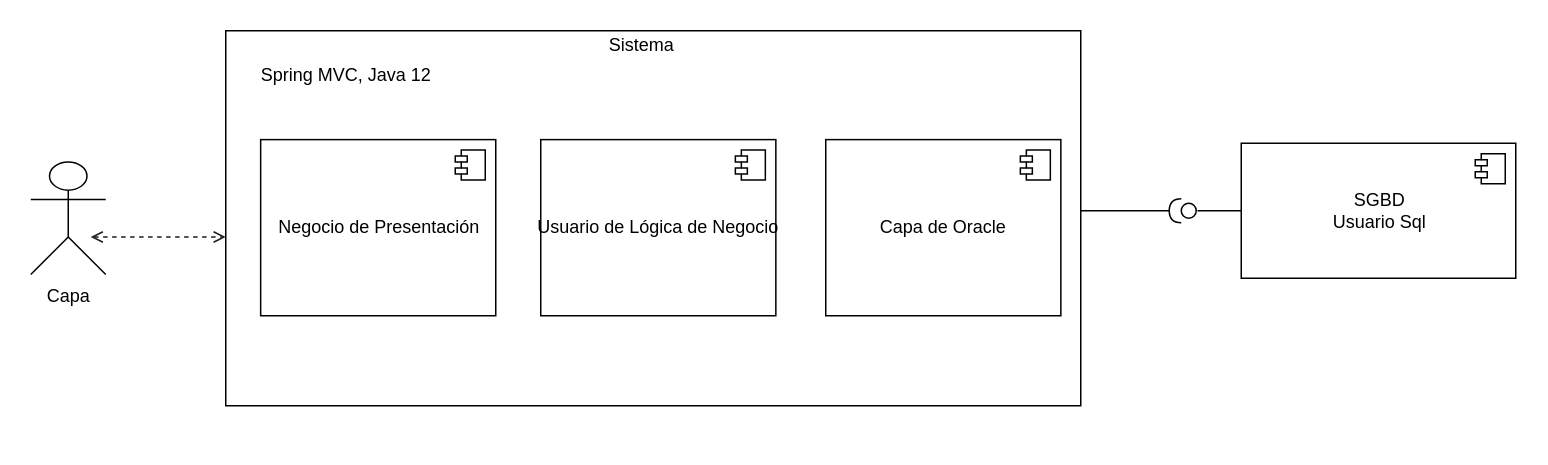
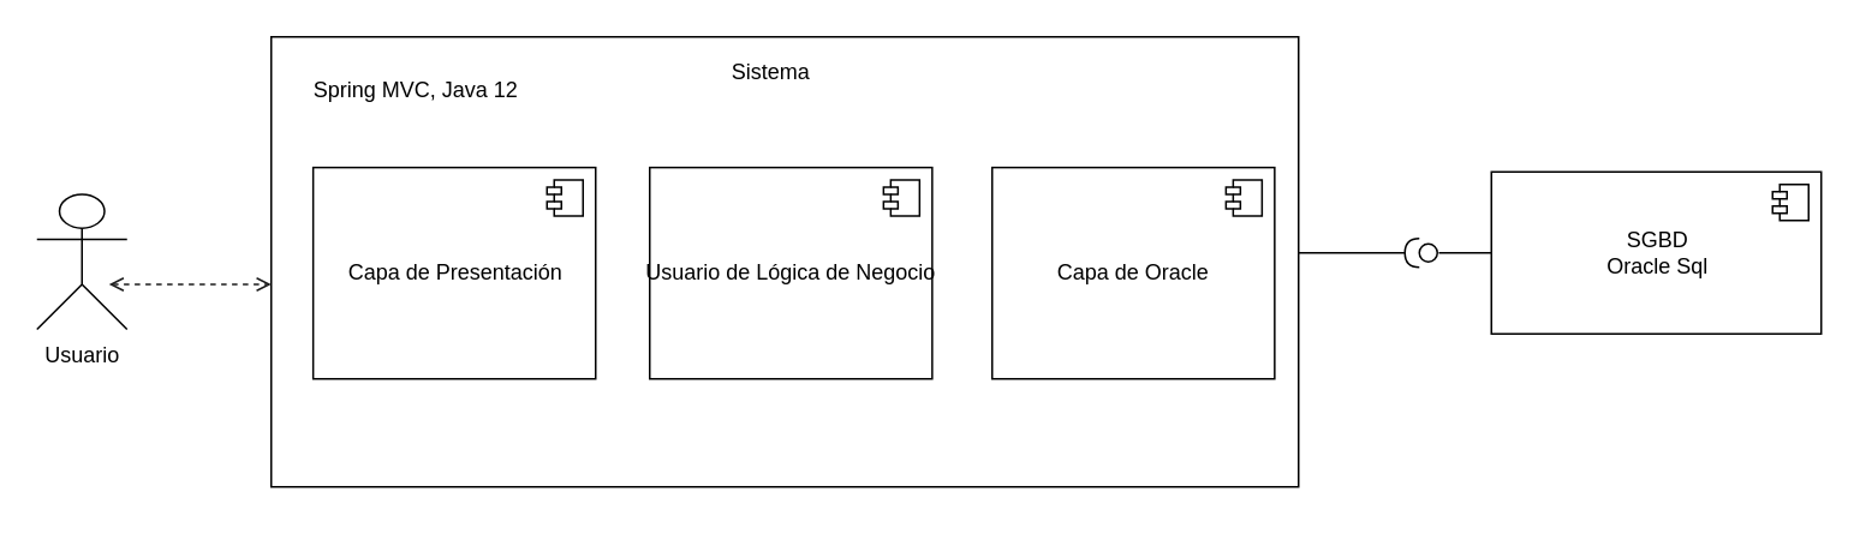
  <mxCell id="0" />
  <mxCell id="1" parent="0" />
- <mxCell id="2" value="Capa" style="shape=umlActor;verticalLabelPosition=bottom;verticalAlign=top;html=1;" vertex="1" parent="1"><mxGeometry x="20" y="107.5" width="50" height="75" as="geometry" /></mxCell>
+ <mxCell id="2" value="Usuario" style="shape=umlActor;verticalLabelPosition=bottom;verticalAlign=top;html=1;" vertex="1" parent="1"><mxGeometry x="20" y="107.5" width="50" height="75" as="geometry" /></mxCell>
  <mxCell id="3" style="edgeStyle=orthogonalEdgeStyle;rounded=0;orthogonalLoop=1;jettySize=auto;html=1;exitX=0;exitY=0.5;exitDx=0;exitDy=0;entryX=1.077;entryY=0.558;entryDx=0;entryDy=0;entryPerimeter=0;endArrow=none;endFill=0;" edge="1" parent="1" source="4" target="17"><mxGeometry relative="1" as="geometry" /></mxCell>
- <mxCell id="4" value="SGBD&lt;br&gt;Usuario Sql" style="html=1;dropTarget=0;" vertex="1" parent="1"><mxGeometry x="827" y="95" width="183" height="90" as="geometry" /></mxCell>
+ <mxCell id="4" value="SGBD&lt;br&gt;Oracle Sql" style="html=1;dropTarget=0;" vertex="1" parent="1"><mxGeometry x="827" y="95" width="183" height="90" as="geometry" /></mxCell>
  <mxCell id="5" value="" style="shape=module;jettyWidth=8;jettyHeight=4;" vertex="1" parent="4"><mxGeometry x="1" width="20" height="20" relative="1" as="geometry"><mxPoint x="-27" y="7" as="offset" /></mxGeometry></mxCell>
  <mxCell id="6" value="" style="group" vertex="1" connectable="0" parent="1"><mxGeometry x="150" y="20" width="570" height="267.42" as="geometry" /></mxCell>
  <mxCell id="7" value="&lt;p style=&quot;line-height: 120%&quot;&gt;&lt;br&gt;&lt;/p&gt;" style="html=1;" vertex="1" parent="6"><mxGeometry width="570.0" height="250.0" as="geometry" /></mxCell>
- <mxCell id="8" value="Sistema" style="text;html=1;align=center;verticalAlign=middle;resizable=0;points=[];autosize=1;" vertex="1" parent="6"><mxGeometry x="247.0" width="60" height="20" as="geometry" /></mxCell>
- <mxCell id="9" value="Negocio de Presentación" style="html=1;dropTarget=0;" vertex="1" parent="6"><mxGeometry x="23.27" y="72.58" width="156.73" height="117.42" as="geometry" /></mxCell>
+ <mxCell id="8" value="Sistema" style="text;html=1;align=center;verticalAlign=middle;resizable=0;points=[];autosize=1;" vertex="1" parent="6"><mxGeometry x="247.0" y="10" width="60" height="20" as="geometry" /></mxCell>
+ <mxCell id="9" value="Capa de Presentación" style="html=1;dropTarget=0;" vertex="1" parent="6"><mxGeometry x="23.27" y="72.58" width="156.73" height="117.42" as="geometry" /></mxCell>
  <mxCell id="10" value="" style="shape=module;jettyWidth=8;jettyHeight=4;" vertex="1" parent="9"><mxGeometry x="1" width="20" height="20" relative="1" as="geometry"><mxPoint x="-27" y="7" as="offset" /></mxGeometry></mxCell>
  <mxCell id="11" value="Usuario de Lógica de Negocio" style="html=1;dropTarget=0;" vertex="1" parent="6"><mxGeometry x="210" y="72.58" width="156.73" height="117.42" as="geometry" /></mxCell>
  <mxCell id="12" value="" style="shape=module;jettyWidth=8;jettyHeight=4;" vertex="1" parent="11"><mxGeometry x="1" width="20" height="20" relative="1" as="geometry"><mxPoint x="-27" y="7" as="offset" /></mxGeometry></mxCell>
  <mxCell id="13" value="Capa de Oracle" style="html=1;dropTarget=0;" vertex="1" parent="6"><mxGeometry x="400" y="72.58" width="156.73" height="117.42" as="geometry" /></mxCell>
  <mxCell id="14" value="" style="shape=module;jettyWidth=8;jettyHeight=4;" vertex="1" parent="13"><mxGeometry x="1" width="20" height="20" relative="1" as="geometry"><mxPoint x="-27" y="7" as="offset" /></mxGeometry></mxCell>
  <mxCell id="15" value="Spring MVC, Java 12" style="text;html=1;align=center;verticalAlign=middle;resizable=0;points=[];autosize=1;" vertex="1" parent="6"><mxGeometry x="15" y="20" width="130" height="20" as="geometry" /></mxCell>
  <mxCell id="16" value="" style="rounded=0;orthogonalLoop=1;jettySize=auto;html=1;endArrow=halfCircle;endFill=0;endSize=6;strokeWidth=1;" edge="1" parent="1" source="17"><mxGeometry relative="1" as="geometry"><mxPoint x="757" y="140" as="sourcePoint" /><mxPoint x="787" y="140" as="targetPoint" /></mxGeometry></mxCell>
  <mxCell id="17" value="" style="ellipse;whiteSpace=wrap;html=1;fontFamily=Helvetica;fontSize=12;fontColor=#000000;align=center;strokeColor=#000000;fillColor=#ffffff;points=[];aspect=fixed;resizable=0;" vertex="1" parent="1"><mxGeometry x="787" y="135" width="10" height="10" as="geometry" /></mxCell>
  <mxCell id="18" value="" style="rounded=0;orthogonalLoop=1;jettySize=auto;html=1;endArrow=halfCircle;endFill=0;endSize=6;strokeWidth=1;" edge="1" parent="1" target="17"><mxGeometry relative="1" as="geometry"><mxPoint x="720" y="140" as="sourcePoint" /><mxPoint x="640" y="140" as="targetPoint" /></mxGeometry></mxCell>
  <mxCell id="19" value="" style="endArrow=open;startArrow=open;endFill=0;startFill=0;html=1;dashed=1;strokeColor=#1C1C1C;" edge="1" parent="1"><mxGeometry width="160" relative="1" as="geometry"><mxPoint x="60" y="157.5" as="sourcePoint" /><mxPoint x="150" y="157.5" as="targetPoint" /></mxGeometry></mxCell>
